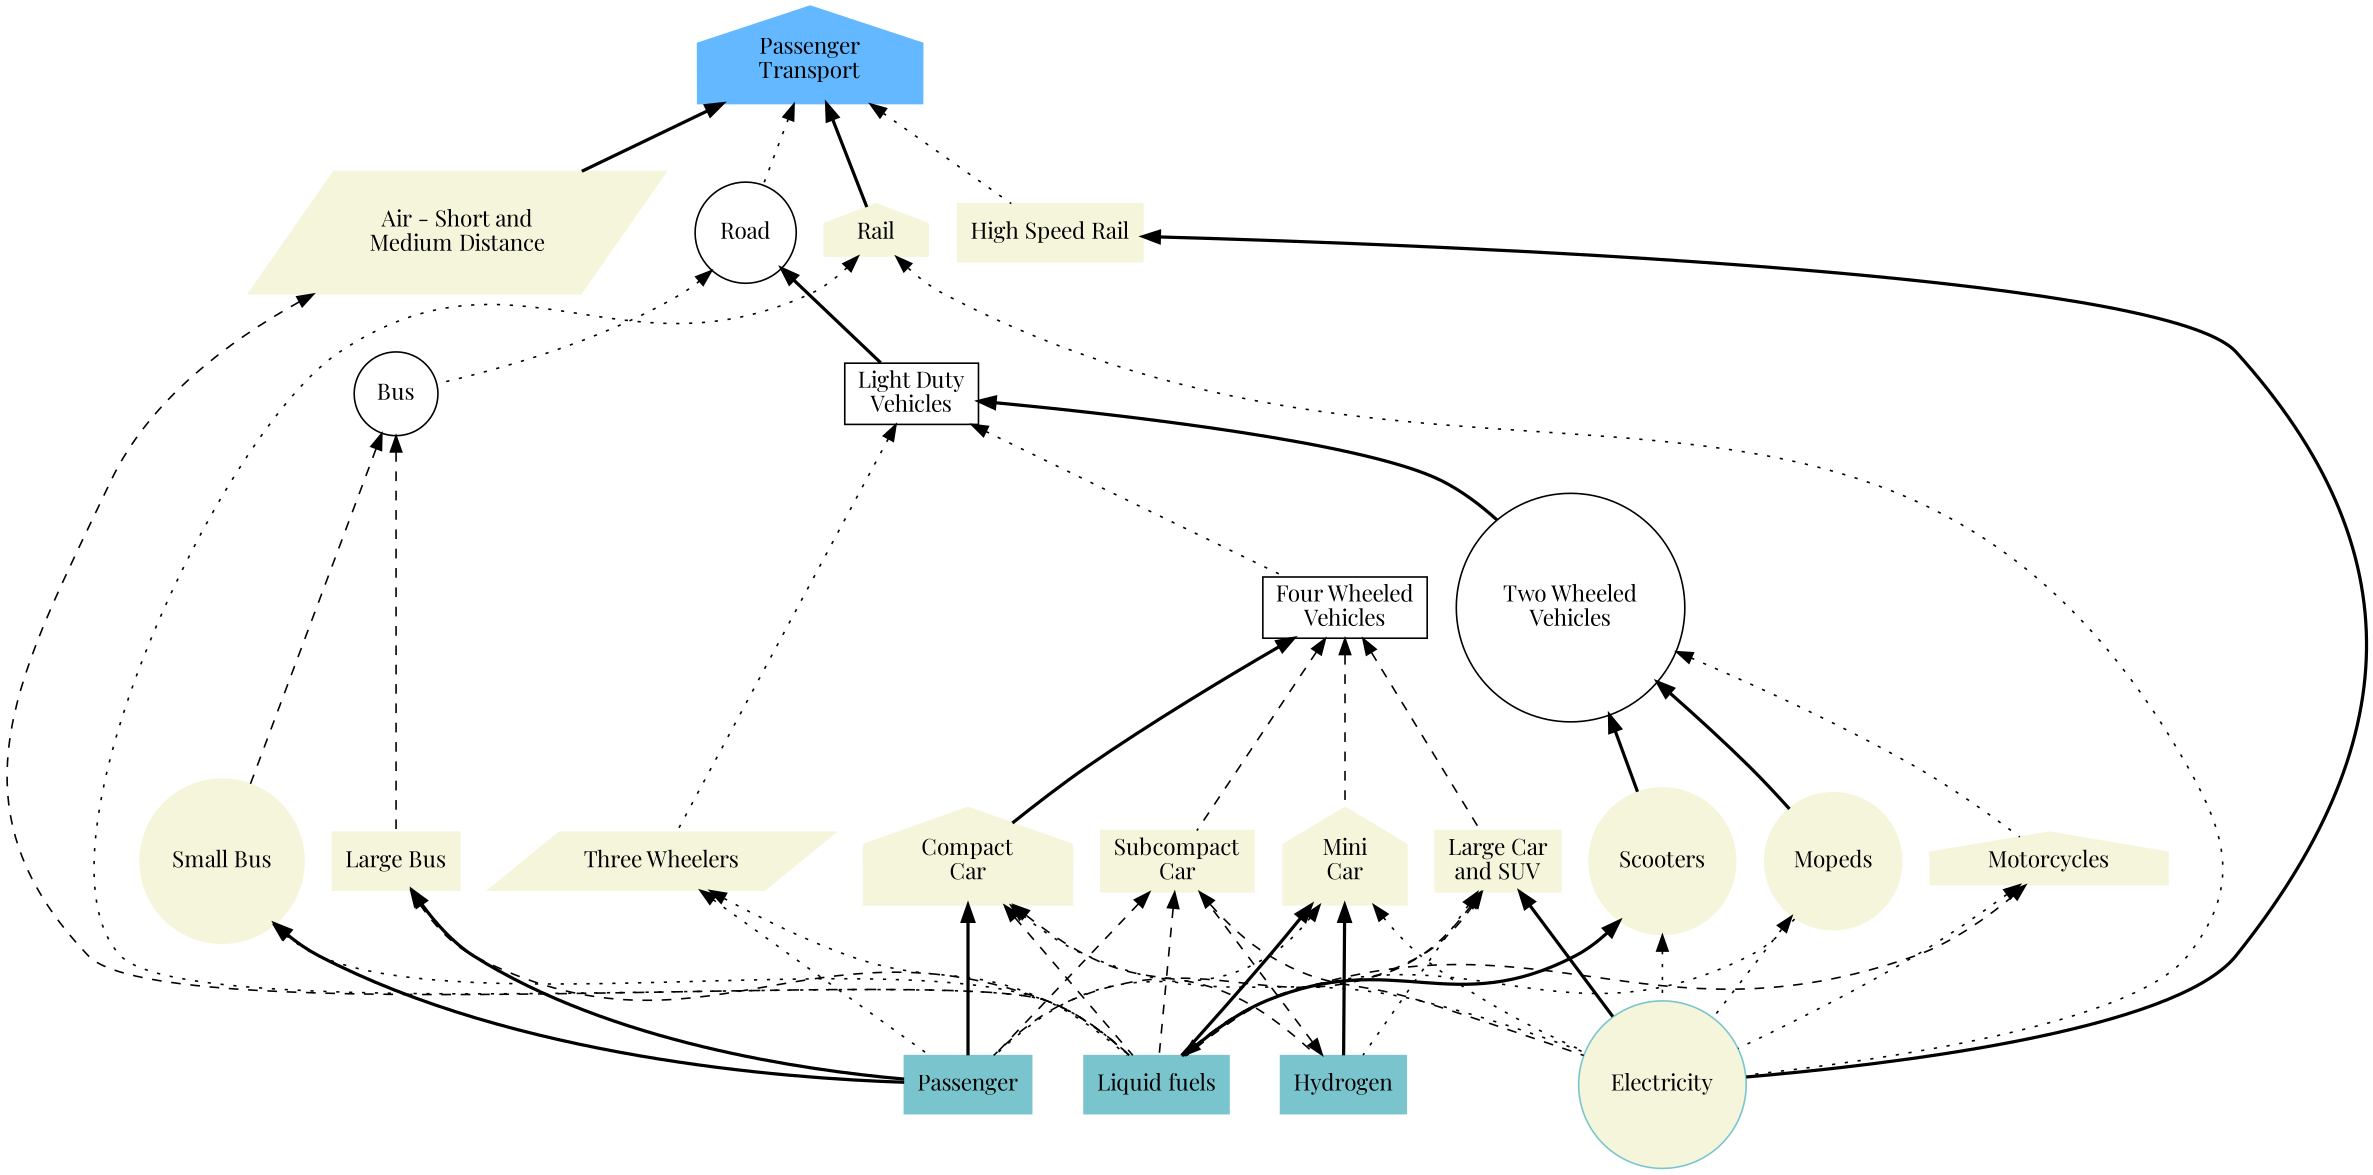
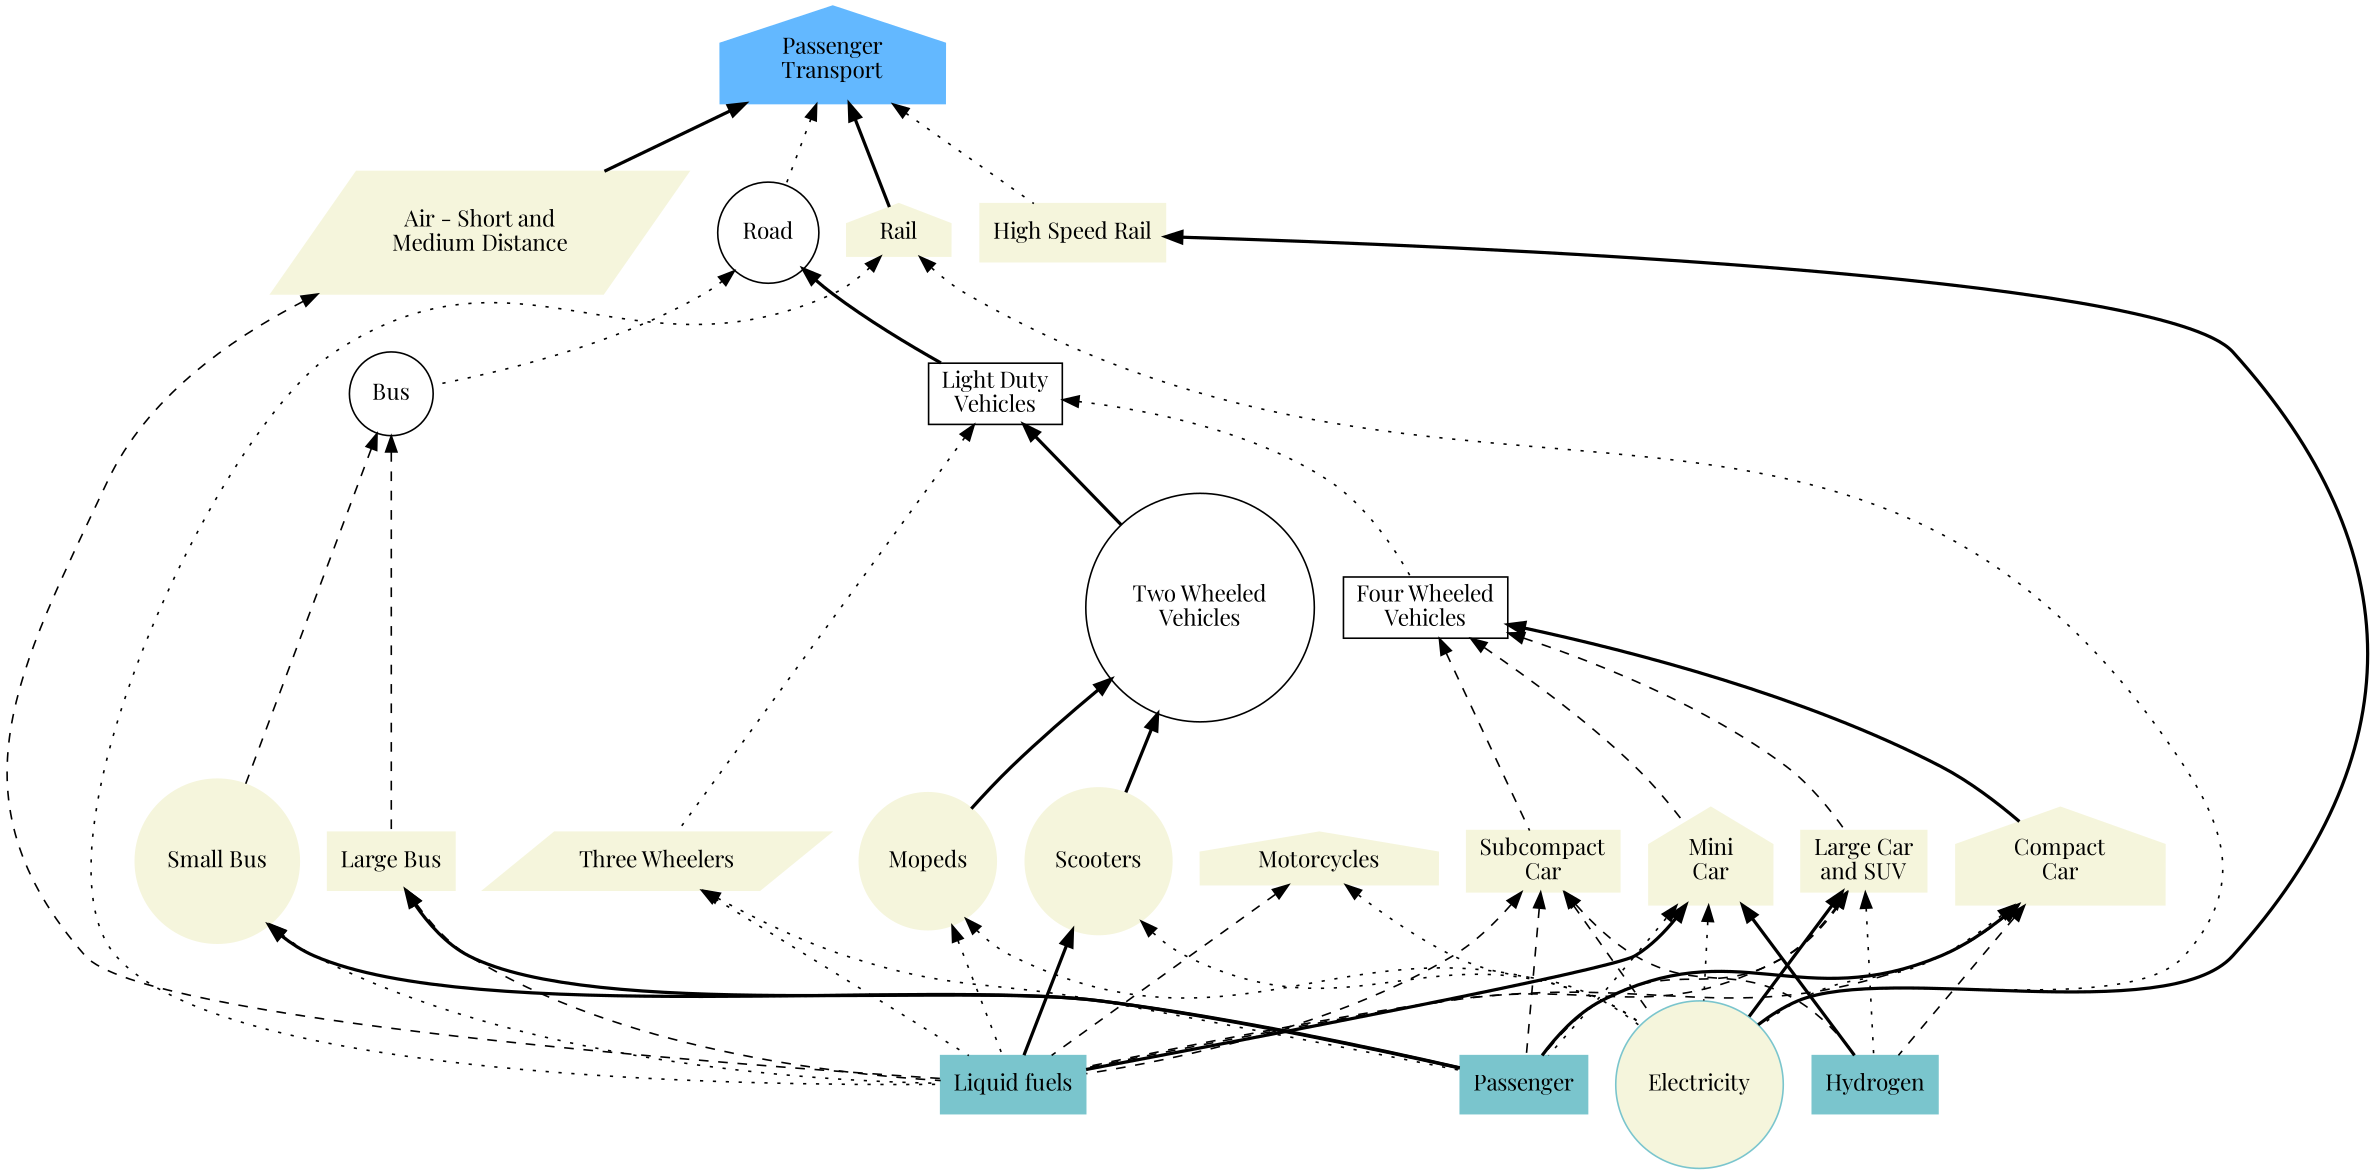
  digraph {
    fontname="Playfair Display"
    node [fontname="Playfair Display" shape=box color=beige style=filled]
    edge [dir=back fontname="Playfair Display" style=dotted]
    n1 [label=Road shape=circle color="" style=""]
    n2 [label="Air - Short and\nMedium Distance" shape=parallelogram]
    n3 [label=Rail shape=house]
    n4 [label="High Speed Rail"]
    n5 [label="Light Duty\nVehicles" color="" style=""]
    n6 [label=Bus shape=circle color="" style=""]
    n7 [label="Four Wheeled\nVehicles" color="" style=""]
    n8 [label="Two Wheeled\nVehicles" shape=circle color="" style=""]
    n9 [label="Mini\nCar" shape=house]
    n10 [label="Subcompact\nCar"]
    n11 [label="Compact\nCar" shape=house]
    n12 [label="Large Car\nand SUV"]
    n13 [label=Mopeds shape=circle]
    n14 [label=Scooters shape=circle]
    n15 [label=Motorcycles shape=house]
    n16 [label="Three Wheelers" shape=parallelogram]
    n17 [label="Small Bus" shape=circle]
    n18 [label="Large Bus"]
    n19 [color=cadetblue3 label="Liquid fuels"]
    n20 [color=cadetblue3 fillcolor=beige label=Electricity shape=circle]
    n21 [color=cadetblue3 label=Passenger]
    n22 [color=cadetblue3 label=Hydrogen]
    n23 [color=steelblue1 label="Passenger\nTransport" shape=house]
    subgraph cluster_1 {
      color=white
      n1
      n2
      n3
      n4
      n5
      n6
    }
    subgraph cluster_2 {
      color=white
      n7
      n8
    }
    subgraph cluster_3 {
      color=white
      n9
      n10
      n11
      n12
      n13
      n14
      n15
      n16
      n17
      n18
    }
    n1 -> n5 [style=bold]
    n1 -> n6
    n2 -> n19 [style=dashed]
    n3 -> n19
    n3 -> n20
    n4 -> n20 [style=bold]
    n5 -> n7
    n5 -> n8 [style=bold]
    n5 -> n16
    n6 -> n17 [style=dashed]
    n6 -> n18 [style=dashed]
    n7 -> n9 [style=dashed]
    n7 -> n10 [style=dashed]
    n7 -> n11 [style=bold]
    n7 -> n12 [style=dashed]
    n8 -> n13 [style=bold]
    n8 -> n14 [style=bold]
-   n8 -> n15
    n9 -> n19 [style=bold]
    n9 -> n20
    n9 -> n21
    n9 -> n22 [style=bold]
    n10 -> n19 [style=dashed]
    n10 -> n20 [style=dashed]
    n10 -> n21 [style=dashed]
-   n22 -> n10 [style=dashed]
+   n10 -> n22 [style=dashed]
    n11 -> n19 [style=dashed]
    n11 -> n20
    n11 -> n21 [style=bold]
    n11 -> n22 [style=dashed]
    n12 -> n19 [style=dashed]
    n12 -> n20 [style=bold]
    n12 -> n21 [style=dashed]
    n12 -> n22
-   n19 -> n13
+   n13 -> n19
    n13 -> n20
    n14 -> n19 [style=bold]
    n14 -> n20
    n15 -> n19 [style=dashed]
    n15 -> n20
    n16 -> n19
    n16 -> n21
    n17 -> n19
    n17 -> n21 [style=bold]
    n18 -> n19 [style=dashed]
    n18 -> n21 [style=bold]
    n23 -> n1
    n23 -> n2 [style=bold]
    n23 -> n3 [style=bold]
    n23 -> n4
  }
